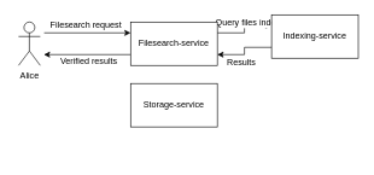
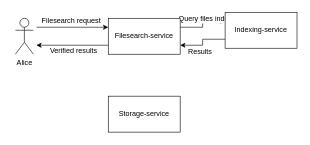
  <mxCell id="0" />
  <mxCell id="1" parent="0" />
  <mxCell id="2" style="edgeStyle=orthogonalEdgeStyle;rounded=0;orthogonalLoop=1;jettySize=auto;html=1;exitX=1;exitY=0.25;exitDx=0;exitDy=0;entryX=0;entryY=0.25;entryDx=0;entryDy=0;" edge="1" parent="1" source="6" target="9"><mxGeometry relative="1" as="geometry" /></mxCell>
  <mxCell id="3" value="Query files index" style="text;html=1;resizable=0;points=[];align=center;verticalAlign=middle;labelBackgroundColor=#ffffff;" vertex="1" connectable="0" parent="2"><mxGeometry x="-0.154" relative="1" as="geometry"><mxPoint x="5" y="-15" as="offset" /></mxGeometry></mxCell>
  <mxCell id="4" style="edgeStyle=orthogonalEdgeStyle;rounded=0;orthogonalLoop=1;jettySize=auto;html=1;exitX=0;exitY=0.75;exitDx=0;exitDy=0;entryX=1;entryY=0.75;entryDx=0;entryDy=0;" edge="1" parent="1" source="6" target="13"><mxGeometry relative="1" as="geometry" /></mxCell>
  <mxCell id="5" value="Verified results" style="text;html=1;resizable=0;points=[];align=center;verticalAlign=middle;labelBackgroundColor=#ffffff;" vertex="1" connectable="0" parent="4"><mxGeometry x="-0.133" y="-1" relative="1" as="geometry"><mxPoint x="-7" y="9" as="offset" /></mxGeometry></mxCell>
  <mxCell id="6" value="Filesearch-service" style="rounded=0;whiteSpace=wrap;html=1;" vertex="1" parent="1"><mxGeometry x="180" y="30" width="120" height="60" as="geometry" /></mxCell>
  <mxCell id="7" style="edgeStyle=orthogonalEdgeStyle;rounded=0;orthogonalLoop=1;jettySize=auto;html=1;exitX=0;exitY=0.75;exitDx=0;exitDy=0;entryX=1;entryY=0.75;entryDx=0;entryDy=0;" edge="1" parent="1" source="9" target="6"><mxGeometry relative="1" as="geometry" /></mxCell>
  <mxCell id="8" value="Results" style="text;html=1;resizable=0;points=[];align=center;verticalAlign=middle;labelBackgroundColor=#ffffff;" vertex="1" connectable="0" parent="7"><mxGeometry relative="1" as="geometry"><mxPoint x="-5" y="15" as="offset" /></mxGeometry></mxCell>
  <mxCell id="9" value="Indexing-service" style="rounded=0;whiteSpace=wrap;html=1;" vertex="1" parent="1"><mxGeometry x="375" y="20" width="120" height="60" as="geometry" /></mxCell>
- <mxCell id="10" value="Storage-service" style="rounded=0;whiteSpace=wrap;html=1;" vertex="1" parent="1"><mxGeometry x="180" y="115" width="120" height="60" as="geometry" /></mxCell>
+ <mxCell id="10" value="Storage-service" style="rounded=0;whiteSpace=wrap;html=1;" vertex="1" parent="1"><mxGeometry x="180" y="160" width="120" height="60" as="geometry" /></mxCell>
  <mxCell id="11" style="edgeStyle=orthogonalEdgeStyle;rounded=0;orthogonalLoop=1;jettySize=auto;html=1;exitX=1;exitY=0.25;exitDx=0;exitDy=0;entryX=0;entryY=0.25;entryDx=0;entryDy=0;" edge="1" parent="1" source="13" target="6"><mxGeometry relative="1" as="geometry" /></mxCell>
  <mxCell id="12" value="Filesearch request" style="text;html=1;resizable=0;points=[];align=center;verticalAlign=middle;labelBackgroundColor=#ffffff;" vertex="1" connectable="0" parent="11"><mxGeometry x="-0.05" y="2" relative="1" as="geometry"><mxPoint x="0.5" y="-8" as="offset" /></mxGeometry></mxCell>
  <mxCell id="13" value="" style="rounded=0;whiteSpace=wrap;html=1;strokeColor=none;" vertex="1" parent="1"><mxGeometry x="20" y="30" width="40" height="60" as="geometry" /></mxCell>
  <mxCell id="14" value="&lt;div&gt;Alice&lt;/div&gt;" style="shape=umlActor;verticalLabelPosition=bottom;labelBackgroundColor=#ffffff;verticalAlign=top;html=1;outlineConnect=0;" vertex="1" parent="1"><mxGeometry x="25" y="30" width="30" height="60" as="geometry" /></mxCell>
